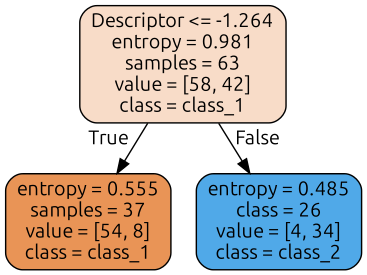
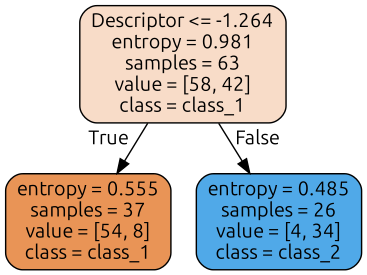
  digraph {
    fontname=Ubuntu
    node [color=black fontname=Ubuntu shape=box style="filled, rounded"]
    edge [fontname=Ubuntu labeldistance=2.5]
    n1 [fillcolor="#f8dcc8" label="Descriptor <= -1.264\nentropy = 0.981\nsamples = 63\nvalue = [58, 42]\nclass = class_1"]
    n2 [fillcolor="#e99456" label="entropy = 0.555\nsamples = 37\nvalue = [54, 8]\nclass = class_1"]
-   n3 [fillcolor="#50a9e8" label="entropy = 0.485\nclass = 26\nvalue = [4, 34]\nclass = class_2"]
+   n3 [fillcolor="#50a9e8" label="entropy = 0.485\nsamples = 26\nvalue = [4, 34]\nclass = class_2"]
    n1 -> n2 [headlabel=True labelangle=45]
    n1 -> n3 [headlabel=False labelangle=-45]
  }
